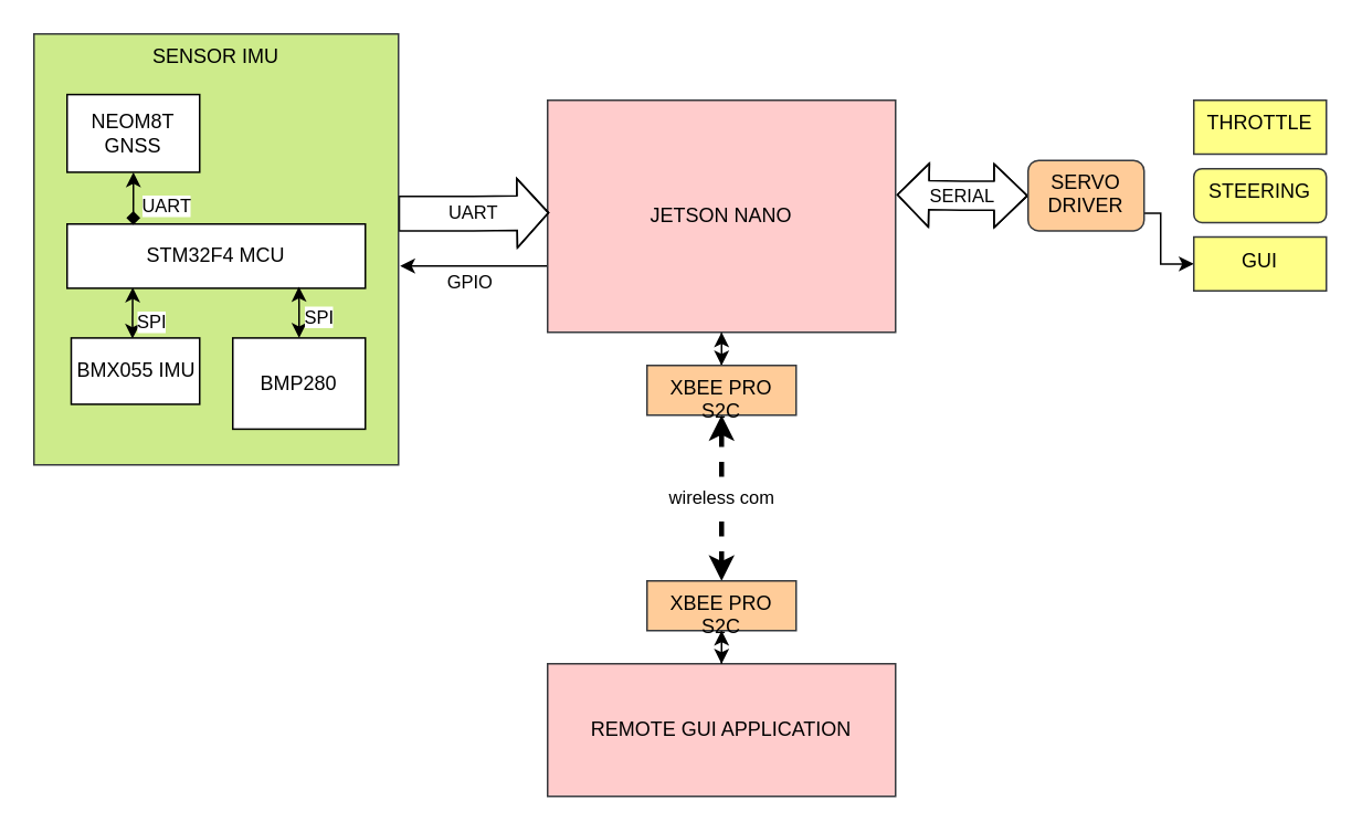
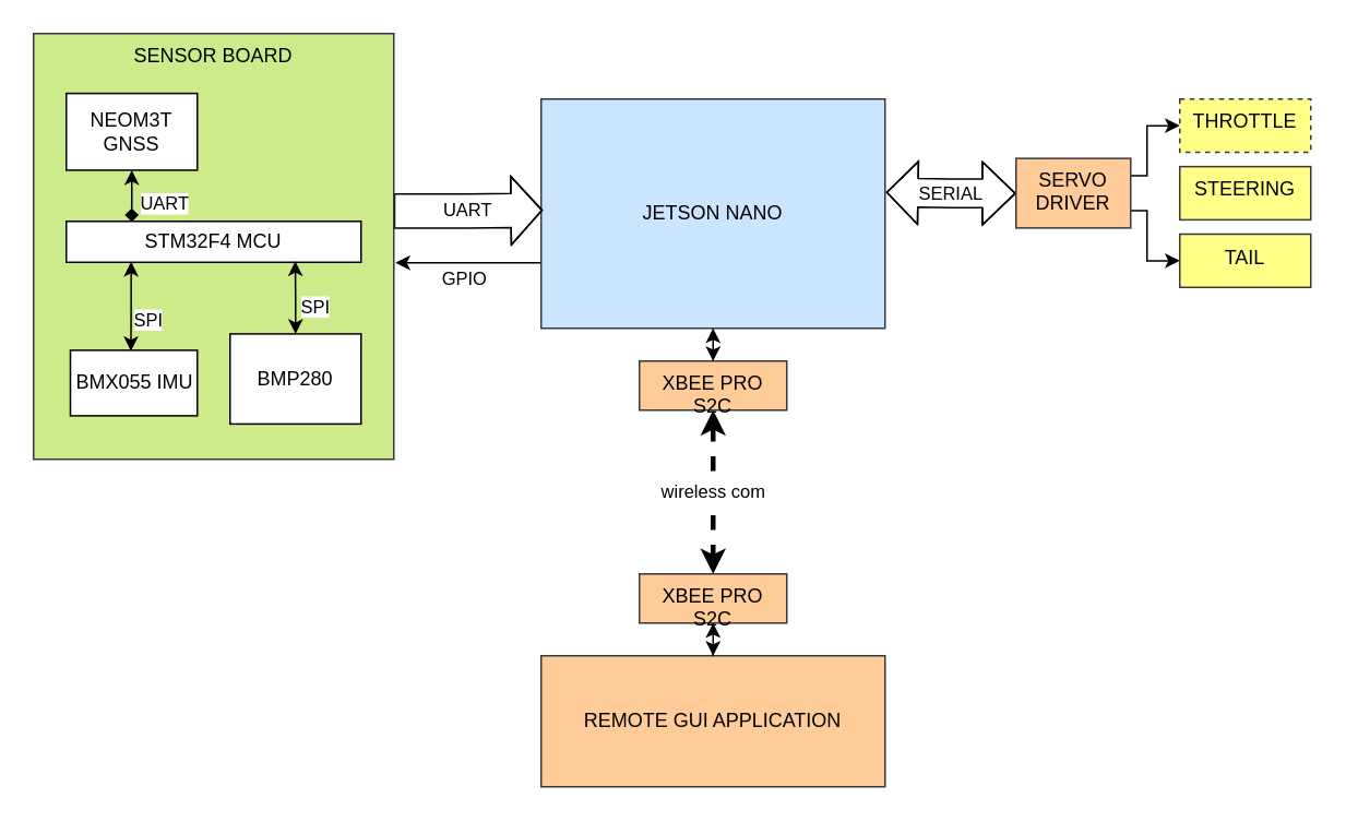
  <mxCell id="0" />
  <mxCell id="1" parent="0" />
  <mxCell id="2" value="GPIO" style="edgeStyle=orthogonalEdgeStyle;rounded=0;orthogonalLoop=1;jettySize=auto;html=1;" edge="1" parent="1"><mxGeometry x="0.048" y="10" relative="1" as="geometry"><mxPoint x="330" y="160" as="sourcePoint" /><mxPoint x="241" y="160" as="targetPoint" /><Array as="points"><mxPoint x="241" y="160" /></Array><mxPoint as="offset" /></mxGeometry></mxCell>
  <mxCell id="3" style="edgeStyle=orthogonalEdgeStyle;rounded=0;sketch=0;orthogonalLoop=1;jettySize=auto;html=1;entryX=0.5;entryY=0;entryDx=0;entryDy=0;shadow=0;startArrow=classic;startFill=1;strokeColor=#000000;strokeWidth=1;" edge="1" parent="1" source="4" target="23"><mxGeometry relative="1" as="geometry" /></mxCell>
- <mxCell id="4" value="JETSON NANO&lt;br&gt;" style="rounded=0;whiteSpace=wrap;html=1;fillColor=#ffcccc;strokeColor=#36393d;verticalAlign=middle;" vertex="1" parent="1"><mxGeometry x="330" y="60" width="210" height="140" as="geometry" /></mxCell>
+ <mxCell id="4" value="JETSON NANO&lt;br&gt;" style="rounded=0;whiteSpace=wrap;html=1;fillColor=#cce5ff;strokeColor=#36393d;verticalAlign=middle;" vertex="1" parent="1"><mxGeometry x="330" y="60" width="210" height="140" as="geometry" /></mxCell>
  <mxCell id="5" value="UART" style="edgeStyle=orthogonalEdgeStyle;shape=flexArrow;rounded=0;sketch=0;orthogonalLoop=1;jettySize=auto;html=1;shadow=0;startArrow=none;startFill=0;strokeColor=#000000;strokeWidth=1;width=20.833;startSize=6.203;entryX=0.005;entryY=0.485;entryDx=0;entryDy=0;entryPerimeter=0;exitX=1;exitY=0.417;exitDx=0;exitDy=0;exitPerimeter=0;" edge="1" parent="1" source="6" target="4"><mxGeometry relative="1" as="geometry"><mxPoint x="310" y="105" as="targetPoint" /><Array as="points" /></mxGeometry></mxCell>
- <mxCell id="6" value="SENSOR IMU" style="rounded=0;whiteSpace=wrap;html=1;fillColor=#cdeb8b;strokeColor=#36393d;verticalAlign=top;" vertex="1" parent="1"><mxGeometry x="20" y="20" width="220" height="260" as="geometry" /></mxCell>
- <mxCell id="7" value="REMOTE GUI APPLICATION" style="rounded=0;whiteSpace=wrap;html=1;fillColor=#ffcccc;strokeColor=#36393d;verticalAlign=middle;" vertex="1" parent="1"><mxGeometry x="330" y="400" width="210" height="80" as="geometry" /></mxCell>
+ <mxCell id="6" value="SENSOR BOARD" style="rounded=0;whiteSpace=wrap;html=1;fillColor=#cdeb8b;strokeColor=#36393d;verticalAlign=top;" vertex="1" parent="1"><mxGeometry x="20" y="20" width="220" height="260" as="geometry" /></mxCell>
+ <mxCell id="7" value="REMOTE GUI APPLICATION" style="rounded=0;whiteSpace=wrap;html=1;fillColor=#ffcc99;strokeColor=#36393d;verticalAlign=middle;" vertex="1" parent="1"><mxGeometry x="330" y="400" width="210" height="80" as="geometry" /></mxCell>
  <mxCell id="8" value="SERIAL" style="edgeStyle=orthogonalEdgeStyle;orthogonalLoop=1;jettySize=auto;html=1;entryX=1.003;entryY=0.407;entryDx=0;entryDy=0;entryPerimeter=0;startArrow=classic;startFill=1;strokeWidth=1;rounded=0;shadow=0;sketch=0;shape=flexArrow;width=17.45;startSize=6.352;" edge="1" parent="1" source="11" target="4"><mxGeometry relative="1" as="geometry" /></mxCell>
  <mxCell id="9" style="edgeStyle=orthogonalEdgeStyle;rounded=0;sketch=0;orthogonalLoop=1;jettySize=auto;html=1;exitX=1;exitY=0.75;exitDx=0;exitDy=0;entryX=0;entryY=0.5;entryDx=0;entryDy=0;shadow=0;startArrow=none;startFill=0;strokeColor=#000000;strokeWidth=1;" edge="1" parent="1" source="11" target="14"><mxGeometry relative="1" as="geometry"><Array as="points"><mxPoint x="700" y="128.5" /><mxPoint x="700" y="158.5" /><mxPoint x="720" y="158.5" /></Array></mxGeometry></mxCell>
- <mxCell id="11" value="SERVO DRIVER" style="whiteSpace=wrap;html=1;fillColor=#ffcc99;strokeColor=#36393d;verticalAlign=top;rounded=1;" vertex="1" parent="1"><mxGeometry x="620" y="96.25" width="70" height="42.5" as="geometry" /></mxCell>
- <mxCell id="12" value="THROTTLE" style="rounded=0;whiteSpace=wrap;html=1;fillColor=#ffff88;strokeColor=#36393d;verticalAlign=top;" vertex="1" parent="1"><mxGeometry x="720" y="60" width="80" height="32.5" as="geometry" /></mxCell>
- <mxCell id="13" value="STEERING" style="whiteSpace=wrap;html=1;fillColor=#ffff88;strokeColor=#36393d;verticalAlign=top;rounded=1;" vertex="1" parent="1"><mxGeometry x="720" y="101.25" width="80" height="32.5" as="geometry" /></mxCell>
- <mxCell id="14" value="GUI" style="rounded=0;whiteSpace=wrap;html=1;fillColor=#ffff88;strokeColor=#36393d;verticalAlign=top;" vertex="1" parent="1"><mxGeometry x="720" y="142.5" width="80" height="32.5" as="geometry" /></mxCell>
+ <mxCell id="10" style="edgeStyle=orthogonalEdgeStyle;rounded=0;sketch=0;orthogonalLoop=1;jettySize=auto;html=1;exitX=1;exitY=0.25;exitDx=0;exitDy=0;entryX=0;entryY=0.5;entryDx=0;entryDy=0;shadow=0;startArrow=none;startFill=0;strokeColor=#000000;strokeWidth=1;" edge="1" parent="1" source="11" target="12"><mxGeometry relative="1" as="geometry"><Array as="points"><mxPoint x="700" y="106.5" /><mxPoint x="700" y="76.5" /><mxPoint x="720" y="76.5" /></Array></mxGeometry></mxCell>
+ <mxCell id="11" value="SERVO DRIVER" style="rounded=0;whiteSpace=wrap;html=1;fillColor=#ffcc99;strokeColor=#36393d;verticalAlign=top;" vertex="1" parent="1"><mxGeometry x="620" y="96.25" width="70" height="42.5" as="geometry" /></mxCell>
+ <mxCell id="12" value="THROTTLE" style="rounded=0;whiteSpace=wrap;html=1;fillColor=#ffff88;strokeColor=#36393d;verticalAlign=top;dashed=1;" vertex="1" parent="1"><mxGeometry x="720" y="60" width="80" height="32.5" as="geometry" /></mxCell>
+ <mxCell id="13" value="STEERING" style="rounded=0;whiteSpace=wrap;html=1;fillColor=#ffff88;strokeColor=#36393d;verticalAlign=top;" vertex="1" parent="1"><mxGeometry x="720" y="101.25" width="80" height="32.5" as="geometry" /></mxCell>
+ <mxCell id="14" value="TAIL" style="rounded=0;whiteSpace=wrap;html=1;fillColor=#ffff88;strokeColor=#36393d;verticalAlign=top;" vertex="1" parent="1"><mxGeometry x="720" y="142.5" width="80" height="32.5" as="geometry" /></mxCell>
  <mxCell id="15" value="SPI" style="edgeStyle=orthogonalEdgeStyle;rounded=0;orthogonalLoop=1;jettySize=auto;html=1;exitX=0.22;exitY=0.987;exitDx=0;exitDy=0;exitPerimeter=0;entryX=0.477;entryY=0.012;entryDx=0;entryDy=0;entryPerimeter=0;startArrow=classic;startFill=1;" edge="1" parent="1" source="16" target="17"><mxGeometry x="0.325" y="11" relative="1" as="geometry"><mxPoint as="offset" /></mxGeometry></mxCell>
- <mxCell id="16" value="STM32F4 MCU" style="rounded=0;whiteSpace=wrap;html=1;" vertex="1" parent="1"><mxGeometry x="40" y="134.68" width="180" height="38.75" as="geometry" /></mxCell>
- <mxCell id="17" value="BMX055 IMU" style="rounded=0;whiteSpace=wrap;html=1;" vertex="1" parent="1"><mxGeometry x="42.5" y="203.43" width="77.5" height="40" as="geometry" /></mxCell>
+ <mxCell id="16" value="STM32F4 MCU" style="rounded=0;whiteSpace=wrap;html=1;" vertex="1" parent="1"><mxGeometry x="40" y="134.68" width="180" height="25" as="geometry" /></mxCell>
+ <mxCell id="17" value="BMX055 IMU" style="rounded=0;whiteSpace=wrap;html=1;" vertex="1" parent="1"><mxGeometry x="42.5" y="213.43" width="77.5" height="40" as="geometry" /></mxCell>
  <mxCell id="18" value="SPI" style="edgeStyle=orthogonalEdgeStyle;rounded=0;orthogonalLoop=1;jettySize=auto;html=1;entryX=0.777;entryY=0.976;entryDx=0;entryDy=0;entryPerimeter=0;startArrow=classic;startFill=1;" edge="1" parent="1" source="19" target="16"><mxGeometry x="-0.356" y="-10" relative="1" as="geometry"><mxPoint x="2" y="-2" as="offset" /></mxGeometry></mxCell>
  <mxCell id="19" value="BMP280 " style="rounded=0;whiteSpace=wrap;html=1;" vertex="1" parent="1"><mxGeometry x="140" y="203.43" width="80" height="55" as="geometry" /></mxCell>
  <mxCell id="20" value="UART" style="edgeStyle=orthogonalEdgeStyle;rounded=0;orthogonalLoop=1;jettySize=auto;html=1;entryX=0.222;entryY=0.013;entryDx=0;entryDy=0;startArrow=classic;startFill=1;entryPerimeter=0;endArrow=diamond;" edge="1" parent="1" source="21" target="16"><mxGeometry x="-0.186" y="20" relative="1" as="geometry"><mxPoint x="40" as="offset" /></mxGeometry></mxCell>
- <mxCell id="21" value="NEOM8T GNSS" style="rounded=0;whiteSpace=wrap;html=1;" vertex="1" parent="1"><mxGeometry x="40" y="56.56" width="80" height="46.87" as="geometry" /></mxCell>
+ <mxCell id="21" value="NEOM3T GNSS" style="rounded=0;whiteSpace=wrap;html=1;" vertex="1" parent="1"><mxGeometry x="40" y="56.56" width="80" height="46.87" as="geometry" /></mxCell>
  <mxCell id="22" value="wireless com" style="edgeStyle=orthogonalEdgeStyle;rounded=0;sketch=0;orthogonalLoop=1;jettySize=auto;html=1;shadow=0;startArrow=classic;startFill=1;strokeColor=#000000;strokeWidth=3;dashed=1;" edge="1" parent="1" source="23" target="25"><mxGeometry relative="1" as="geometry" /></mxCell>
  <mxCell id="23" value="XBEE PRO S2C" style="rounded=0;whiteSpace=wrap;html=1;fillColor=#ffcc99;strokeColor=#36393d;verticalAlign=top;" vertex="1" parent="1"><mxGeometry x="390" y="220" width="90" height="30" as="geometry" /></mxCell>
  <mxCell id="24" style="edgeStyle=orthogonalEdgeStyle;rounded=0;sketch=0;orthogonalLoop=1;jettySize=auto;html=1;entryX=0.5;entryY=0;entryDx=0;entryDy=0;shadow=0;startArrow=classic;startFill=1;strokeColor=#000000;strokeWidth=1;" edge="1" parent="1" source="25" target="7"><mxGeometry relative="1" as="geometry" /></mxCell>
  <mxCell id="25" value="XBEE PRO S2C" style="rounded=0;whiteSpace=wrap;html=1;fillColor=#ffcc99;strokeColor=#36393d;verticalAlign=top;" vertex="1" parent="1"><mxGeometry x="390" y="350" width="90" height="30" as="geometry" /></mxCell>
